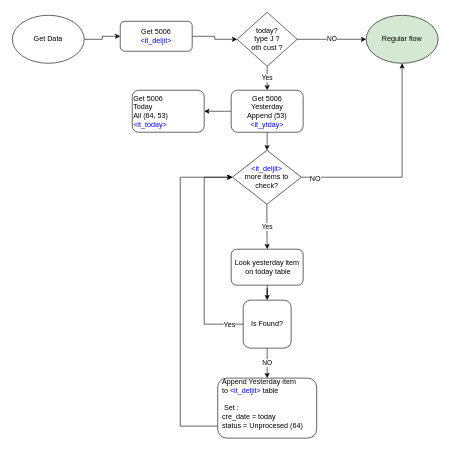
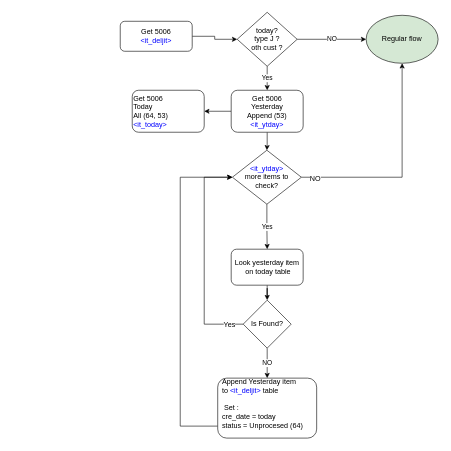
  <mxCell id="0" />
  <mxCell id="1" parent="0" />
- <mxCell id="2" style="edgeStyle=orthogonalEdgeStyle;rounded=0;orthogonalLoop=1;jettySize=auto;html=1;" edge="1" parent="1" source="3" target="5"><mxGeometry relative="1" as="geometry" /></mxCell>
- <mxCell id="3" value="Get Data" style="ellipse;whiteSpace=wrap;html=1;" vertex="1" parent="1"><mxGeometry x="20" y="25" width="120" height="80" as="geometry" /></mxCell>
  <mxCell id="4" style="edgeStyle=orthogonalEdgeStyle;rounded=0;orthogonalLoop=1;jettySize=auto;html=1;entryX=0;entryY=0.5;entryDx=0;entryDy=0;" edge="1" parent="1" source="5" target="8"><mxGeometry relative="1" as="geometry" /></mxCell>
  <mxCell id="5" value="Get 5006&lt;br&gt;&lt;font color=&quot;#0000ff&quot;&gt;&amp;lt;it_deljit&amp;gt;&lt;/font&gt;&lt;br&gt;" style="rounded=1;whiteSpace=wrap;html=1;" vertex="1" parent="1"><mxGeometry x="200" y="35" width="120" height="50" as="geometry" /></mxCell>
  <mxCell id="6" value="NO" style="edgeStyle=orthogonalEdgeStyle;rounded=0;orthogonalLoop=1;jettySize=auto;html=1;entryX=0;entryY=0.5;entryDx=0;entryDy=0;" edge="1" parent="1" source="8" target="9"><mxGeometry relative="1" as="geometry" /></mxCell>
  <mxCell id="7" value="Yes" style="edgeStyle=orthogonalEdgeStyle;rounded=0;orthogonalLoop=1;jettySize=auto;html=1;" edge="1" parent="1" source="8" target="12"><mxGeometry relative="1" as="geometry" /></mxCell>
  <mxCell id="8" value="today?&lt;br&gt;type J ?&lt;br&gt;oth cust ?&lt;br&gt;" style="rhombus;whiteSpace=wrap;html=1;" vertex="1" parent="1"><mxGeometry x="395" y="20" width="100" height="90" as="geometry" /></mxCell>
  <mxCell id="9" value="Regular flow" style="ellipse;whiteSpace=wrap;html=1;fillColor=#d5e8d4;" vertex="1" parent="1"><mxGeometry x="610" y="25" width="120" height="80" as="geometry" /></mxCell>
  <mxCell id="10" style="edgeStyle=orthogonalEdgeStyle;rounded=0;orthogonalLoop=1;jettySize=auto;html=1;entryX=0.5;entryY=0;entryDx=0;entryDy=0;" edge="1" parent="1" source="12" target="16"><mxGeometry relative="1" as="geometry"><mxPoint x="360" y="395" as="targetPoint" /></mxGeometry></mxCell>
  <mxCell id="11" style="edgeStyle=orthogonalEdgeStyle;rounded=0;orthogonalLoop=1;jettySize=auto;html=1;" edge="1" parent="1" source="12" target="25"><mxGeometry relative="1" as="geometry" /></mxCell>
  <mxCell id="12" value="Get 5006&lt;br&gt;Yesterday&lt;br&gt;Append (53)&lt;br&gt;&lt;font color=&quot;#0000ff&quot;&gt;&amp;lt;it_ytday&amp;gt;&lt;/font&gt;&lt;br&gt;" style="rounded=1;whiteSpace=wrap;html=1;" vertex="1" parent="1"><mxGeometry x="385" y="150" width="120" height="70" as="geometry" /></mxCell>
  <mxCell id="13" value="Yes" style="edgeStyle=orthogonalEdgeStyle;rounded=0;orthogonalLoop=1;jettySize=auto;html=1;" edge="1" parent="1" source="16" target="18"><mxGeometry relative="1" as="geometry" /></mxCell>
  <mxCell id="14" style="edgeStyle=orthogonalEdgeStyle;rounded=0;orthogonalLoop=1;jettySize=auto;html=1;entryX=0.5;entryY=1;entryDx=0;entryDy=0;" edge="1" parent="1" source="16" target="9"><mxGeometry relative="1" as="geometry" /></mxCell>
  <mxCell id="15" value="NO" style="text;html=1;resizable=0;points=[];align=center;verticalAlign=middle;labelBackgroundColor=#ffffff;" vertex="1" connectable="0" parent="14"><mxGeometry x="-0.878" y="-1" relative="1" as="geometry"><mxPoint as="offset" /></mxGeometry></mxCell>
- <mxCell id="16" value="&lt;font color=&quot;#0000ff&quot;&gt;&amp;lt;it_deljit&amp;gt;&lt;/font&gt;&lt;br&gt;more items to check?" style="rhombus;whiteSpace=wrap;html=1;" vertex="1" parent="1"><mxGeometry x="387" y="250" width="115" height="90" as="geometry" /></mxCell>
+ <mxCell id="16" value="&lt;font color=&quot;#0000ff&quot;&gt;&amp;lt;it_ytday&amp;gt;&lt;/font&gt;&lt;br&gt;more items to check?" style="rhombus;whiteSpace=wrap;html=1;" vertex="1" parent="1"><mxGeometry x="387" y="250" width="115" height="90" as="geometry" /></mxCell>
  <mxCell id="17" style="edgeStyle=orthogonalEdgeStyle;rounded=0;orthogonalLoop=1;jettySize=auto;html=1;entryX=0.5;entryY=0;entryDx=0;entryDy=0;" edge="1" parent="1" source="18" target="22"><mxGeometry relative="1" as="geometry" /></mxCell>
  <mxCell id="18" value="Look yesterday item &lt;br&gt;&amp;nbsp;on today table" style="rounded=1;whiteSpace=wrap;html=1;" vertex="1" parent="1"><mxGeometry x="385" y="415" width="120" height="60" as="geometry" /></mxCell>
  <mxCell id="19" style="edgeStyle=orthogonalEdgeStyle;rounded=0;orthogonalLoop=1;jettySize=auto;html=1;exitX=0;exitY=0.5;exitDx=0;exitDy=0;" edge="1" parent="1" source="22" target="16"><mxGeometry relative="1" as="geometry"><Array as="points"><mxPoint x="340" y="540" /><mxPoint x="340" y="295" /></Array></mxGeometry></mxCell>
  <mxCell id="20" value="Yes" style="text;html=1;resizable=0;points=[];align=center;verticalAlign=middle;labelBackgroundColor=#ffffff;" vertex="1" connectable="0" parent="19"><mxGeometry x="-0.865" relative="1" as="geometry"><mxPoint as="offset" /></mxGeometry></mxCell>
  <mxCell id="21" value="NO" style="edgeStyle=orthogonalEdgeStyle;rounded=0;orthogonalLoop=1;jettySize=auto;html=1;entryX=0.5;entryY=0;entryDx=0;entryDy=0;" edge="1" parent="1" source="22" target="24"><mxGeometry relative="1" as="geometry" /></mxCell>
- <mxCell id="22" value="Is Found?" style="whiteSpace=wrap;html=1;rounded=1;" vertex="1" parent="1"><mxGeometry x="405" y="500" width="80" height="80" as="geometry" /></mxCell>
+ <mxCell id="22" value="Is Found?" style="rhombus;whiteSpace=wrap;html=1;" vertex="1" parent="1"><mxGeometry x="405" y="500" width="80" height="80" as="geometry" /></mxCell>
  <mxCell id="23" style="edgeStyle=orthogonalEdgeStyle;rounded=0;orthogonalLoop=1;jettySize=auto;html=1;entryX=0;entryY=0.5;entryDx=0;entryDy=0;" edge="1" parent="1" source="24" target="16"><mxGeometry relative="1" as="geometry"><mxPoint x="388" y="320" as="targetPoint" /><Array as="points"><mxPoint x="300" y="710" /><mxPoint x="300" y="295" /></Array></mxGeometry></mxCell>
  <mxCell id="24" value="Append Yesterday item to&amp;nbsp;&lt;font color=&quot;#0000ff&quot;&gt;&amp;lt;it_deljit&amp;gt;&lt;/font&gt;&amp;nbsp;table&lt;br&gt;&lt;br&gt;&amp;nbsp;Set :&amp;nbsp;&lt;br&gt;cre_date = today&lt;br&gt;status = Unprocesed (64)&lt;br&gt;&lt;br&gt;" style="rounded=1;whiteSpace=wrap;html=1;spacingTop=0;spacing=5;spacingLeft=2;align=left;" vertex="1" parent="1"><mxGeometry x="362.5" y="630" width="165" height="100" as="geometry" /></mxCell>
  <mxCell id="25" value="Get 5006&lt;br&gt;Today&lt;br&gt;All (64, 53)&lt;br&gt;&lt;font color=&quot;#0000ff&quot;&gt;&amp;lt;it_today&amp;gt;&lt;/font&gt;&lt;br&gt;" style="rounded=1;whiteSpace=wrap;html=1;align=left;" vertex="1" parent="1"><mxGeometry x="220" y="150" width="120" height="70" as="geometry" /></mxCell>
